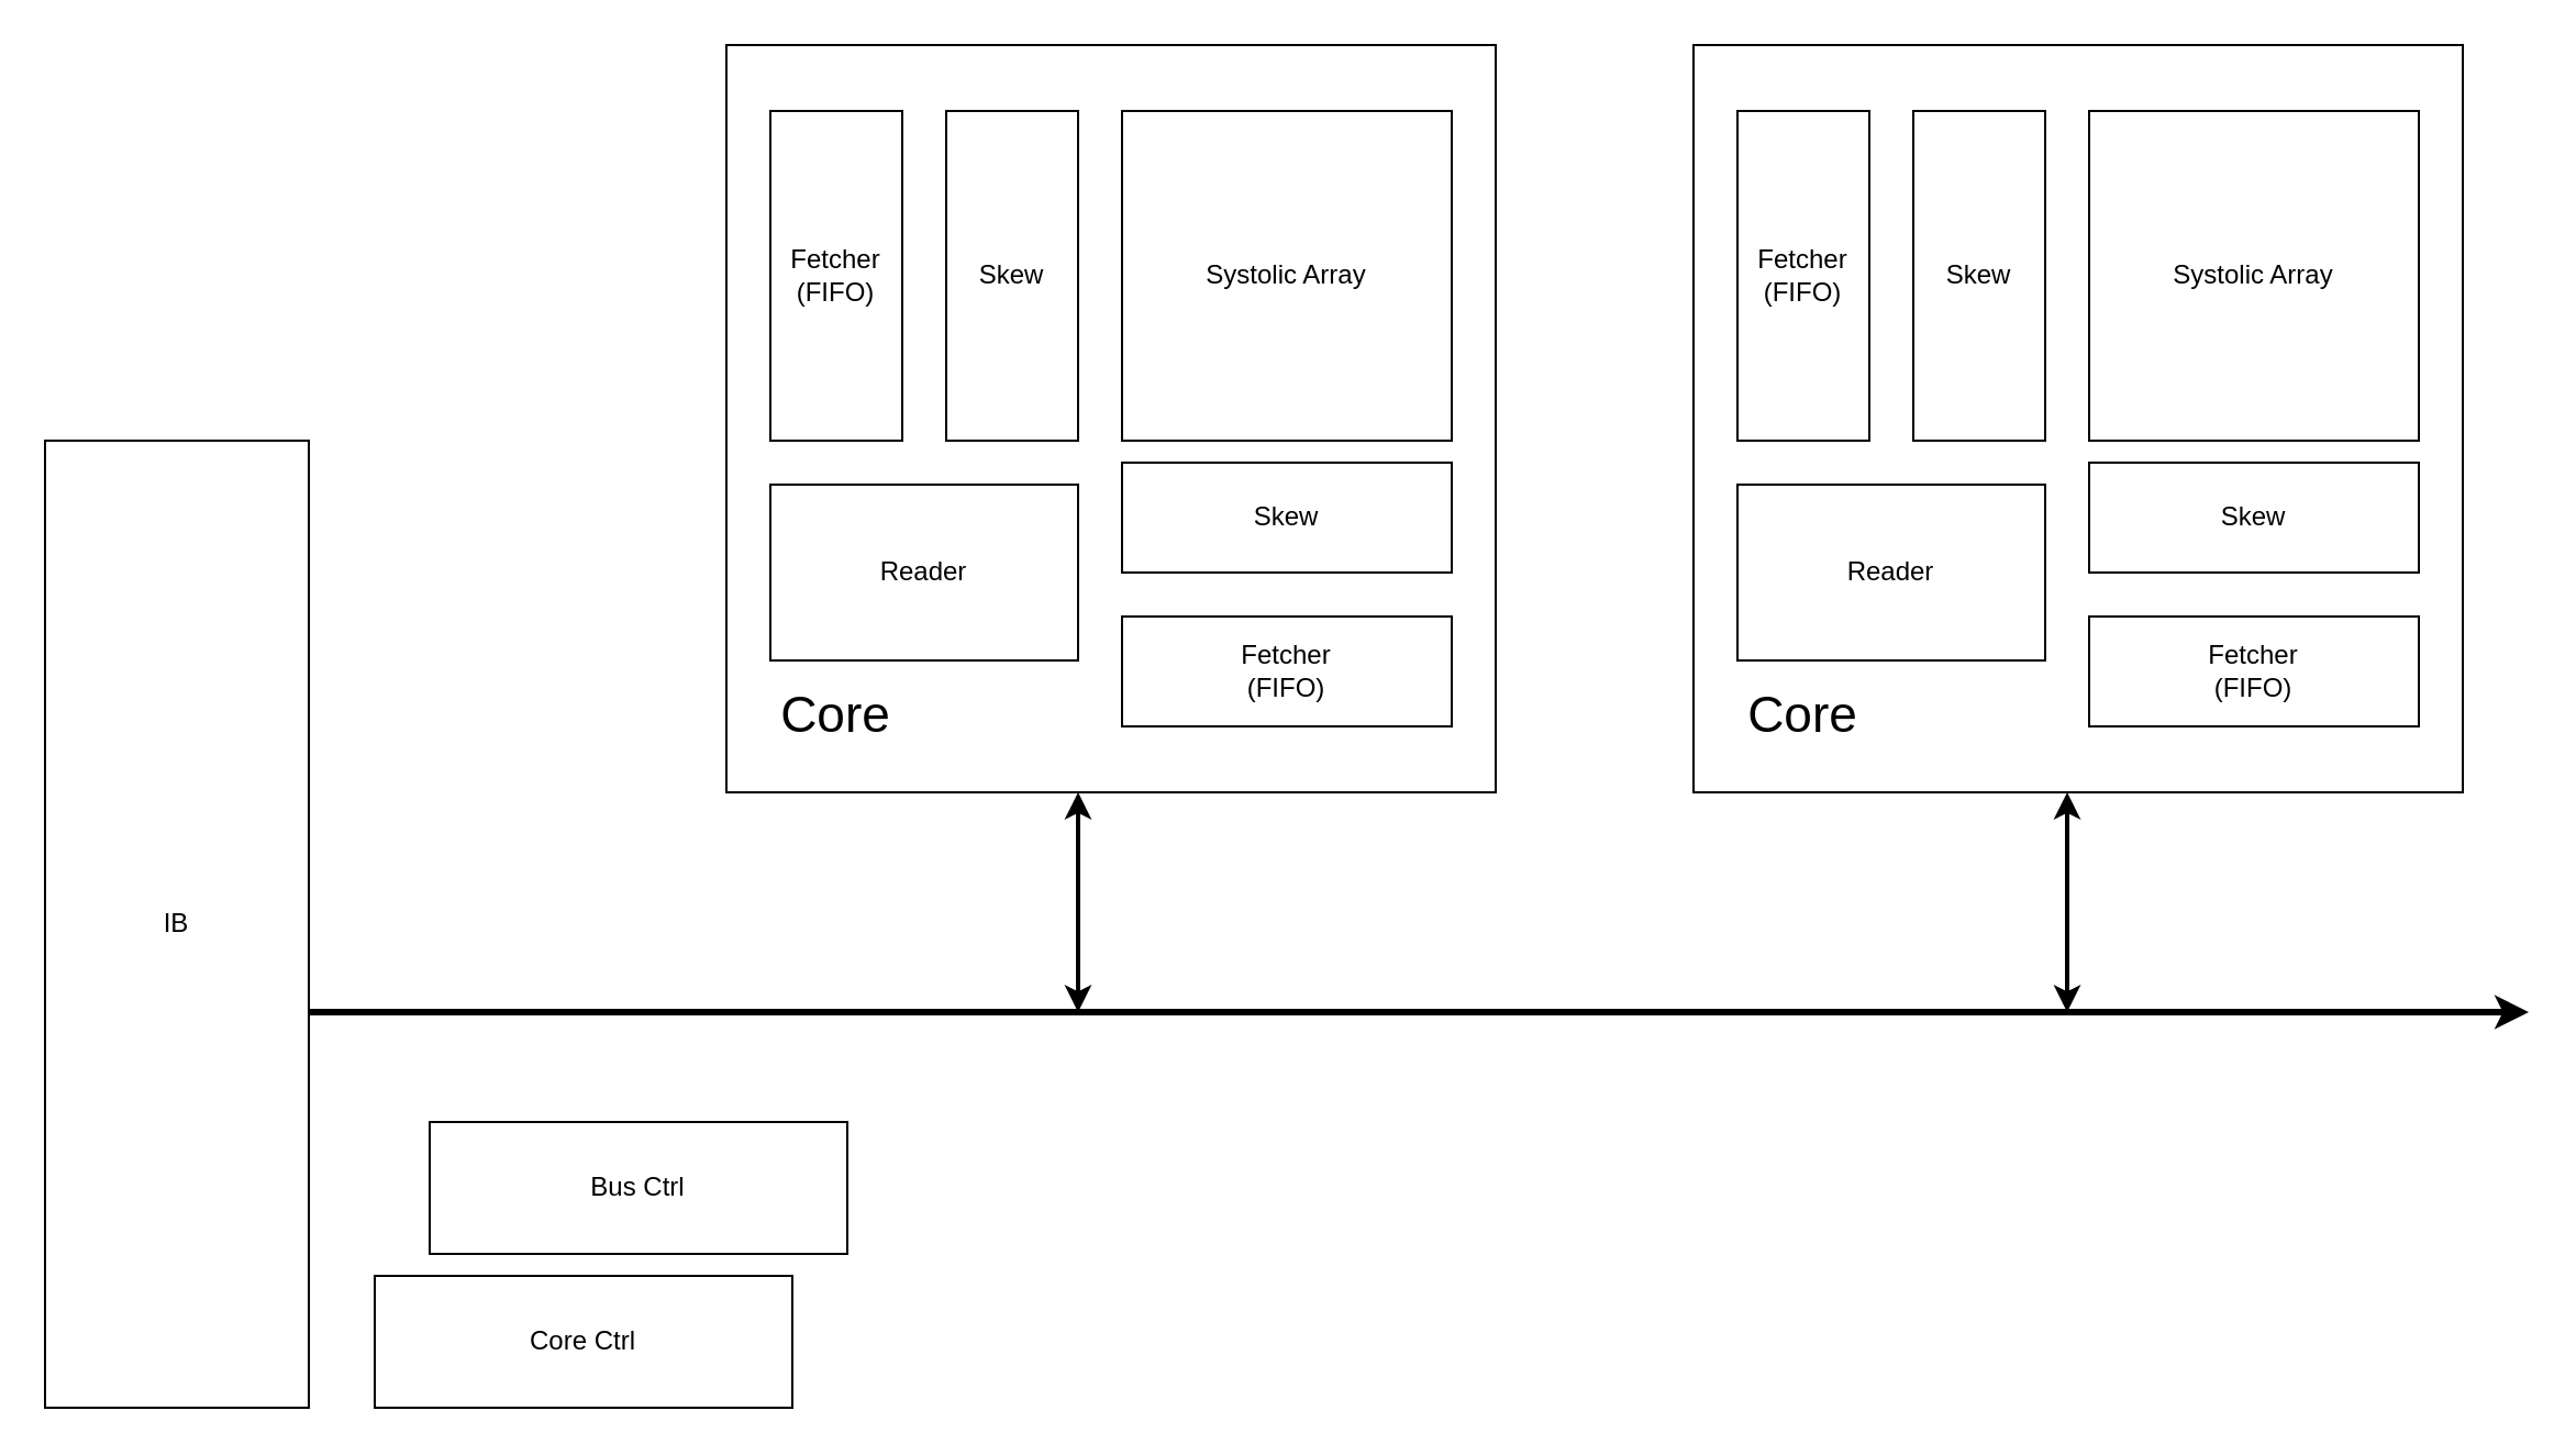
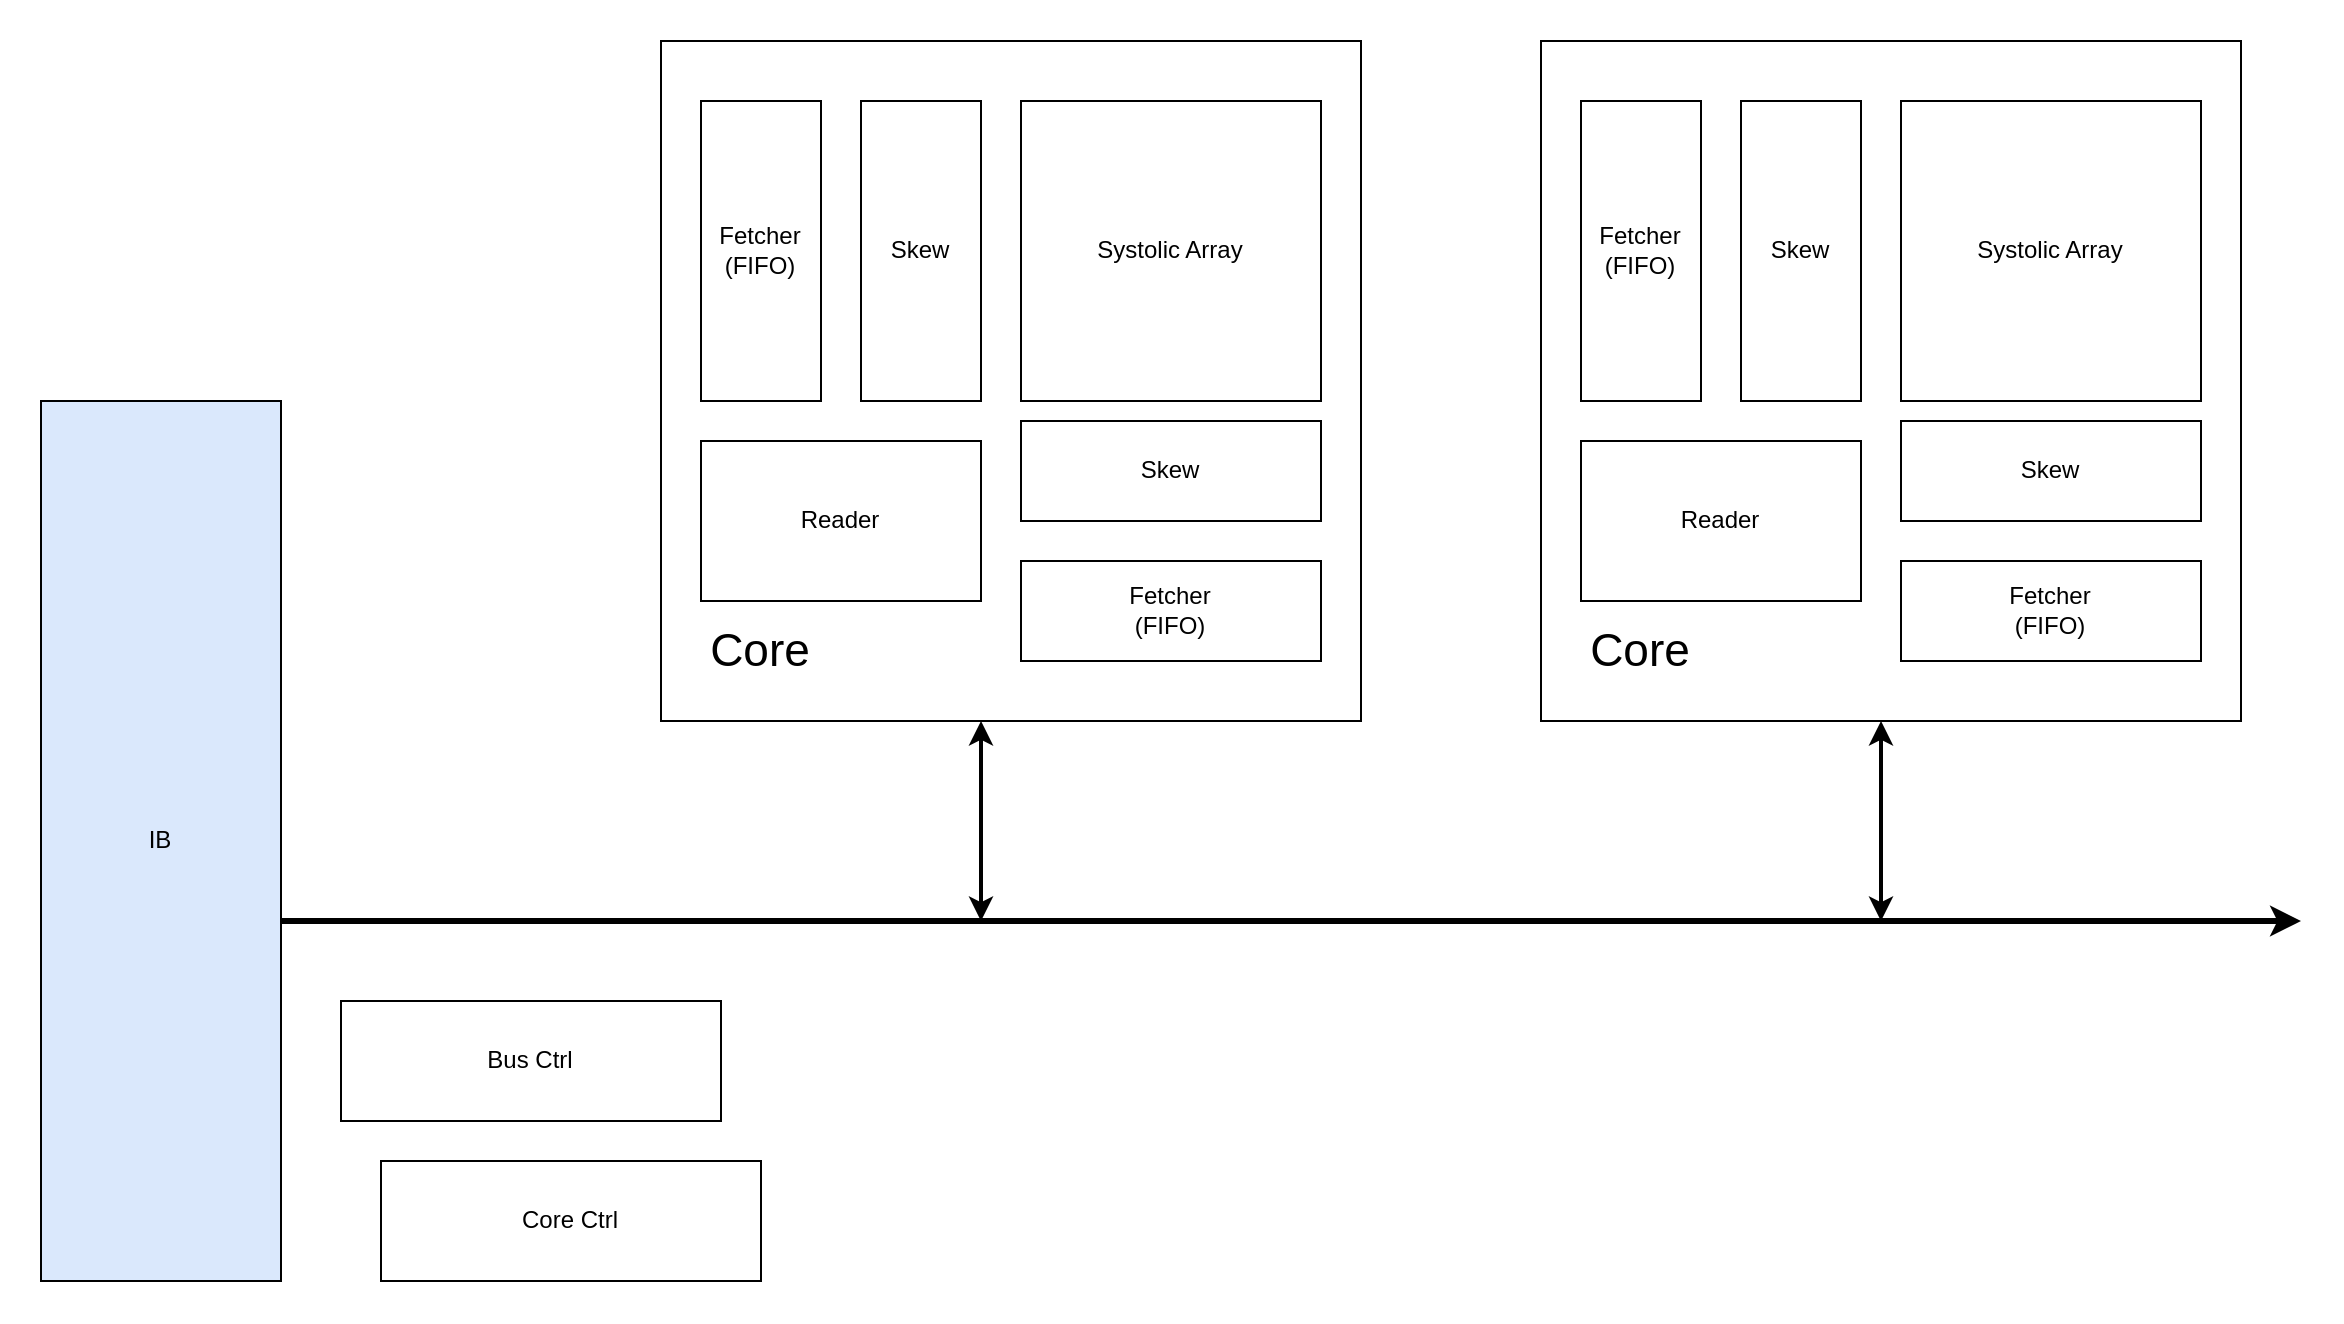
  <mxCell id="0" />
  <mxCell id="1" parent="0" />
  <mxCell id="2" value="" style="rounded=0;whiteSpace=wrap;html=1;fillColor=default;" vertex="1" parent="1"><mxGeometry x="330" y="20" width="350" height="340" as="geometry" /></mxCell>
  <mxCell id="3" value="Systolic Array" style="whiteSpace=wrap;html=1;aspect=fixed;" vertex="1" parent="1"><mxGeometry x="510" y="50" width="150" height="150" as="geometry" /></mxCell>
  <mxCell id="4" value="Skew" style="rounded=0;whiteSpace=wrap;html=1;" vertex="1" parent="1"><mxGeometry x="430" y="50" width="60" height="150" as="geometry" /></mxCell>
  <mxCell id="5" value="Skew" style="rounded=0;whiteSpace=wrap;html=1;" vertex="1" parent="1"><mxGeometry x="510" y="210" width="150" height="50" as="geometry" /></mxCell>
  <mxCell id="6" value="Fetcher&lt;br&gt;(FIFO)" style="rounded=0;whiteSpace=wrap;html=1;" vertex="1" parent="1"><mxGeometry x="350" y="50" width="60" height="150" as="geometry" /></mxCell>
  <mxCell id="7" value="Fetcher&lt;br&gt;(FIFO)" style="rounded=0;whiteSpace=wrap;html=1;" vertex="1" parent="1"><mxGeometry x="510" y="280" width="150" height="50" as="geometry" /></mxCell>
- <mxCell id="8" value="IB" style="rounded=0;whiteSpace=wrap;html=1;" vertex="1" parent="1"><mxGeometry x="20" y="200" width="120" height="440" as="geometry" /></mxCell>
+ <mxCell id="8" value="IB" style="rounded=0;whiteSpace=wrap;html=1;fillColor=#dae8fc;" vertex="1" parent="1"><mxGeometry x="20" y="200" width="120" height="440" as="geometry" /></mxCell>
  <mxCell id="9" value="" style="endArrow=classic;html=1;rounded=0;strokeWidth=3;" edge="1" parent="1"><mxGeometry width="50" height="50" relative="1" as="geometry"><mxPoint x="140" y="460" as="sourcePoint" /><mxPoint x="1150" y="460" as="targetPoint" /></mxGeometry></mxCell>
  <mxCell id="10" value="" style="endArrow=classic;html=1;rounded=0;entryX=0.5;entryY=1;entryDx=0;entryDy=0;startArrow=classic;startFill=1;strokeWidth=2;" edge="1" parent="1"><mxGeometry width="50" height="50" relative="1" as="geometry"><mxPoint x="490" y="460" as="sourcePoint" /><mxPoint x="490" y="360" as="targetPoint" /></mxGeometry></mxCell>
  <mxCell id="11" value="Core" style="text;html=1;strokeColor=none;fillColor=none;align=center;verticalAlign=middle;whiteSpace=wrap;rounded=0;fontSize=23;" vertex="1" parent="1"><mxGeometry x="350" y="310" width="60" height="30" as="geometry" /></mxCell>
  <mxCell id="12" value="Reader" style="rounded=0;whiteSpace=wrap;html=1;" vertex="1" parent="1"><mxGeometry x="350" y="220" width="140" height="80" as="geometry" /></mxCell>
- <mxCell id="13" value="Bus Ctrl" style="rounded=0;whiteSpace=wrap;html=1;" vertex="1" parent="1"><mxGeometry x="195" y="510" width="190" height="60" as="geometry" /></mxCell>
+ <mxCell id="13" value="Bus Ctrl" style="rounded=0;whiteSpace=wrap;html=1;" vertex="1" parent="1"><mxGeometry x="170" y="500" width="190" height="60" as="geometry" /></mxCell>
  <mxCell id="14" value="" style="rounded=0;whiteSpace=wrap;html=1;fillColor=default;" vertex="1" parent="1"><mxGeometry x="770" y="20" width="350" height="340" as="geometry" /></mxCell>
  <mxCell id="15" value="Systolic Array" style="whiteSpace=wrap;html=1;aspect=fixed;" vertex="1" parent="1"><mxGeometry x="950" y="50" width="150" height="150" as="geometry" /></mxCell>
  <mxCell id="16" value="Skew" style="rounded=0;whiteSpace=wrap;html=1;" vertex="1" parent="1"><mxGeometry x="870" y="50" width="60" height="150" as="geometry" /></mxCell>
  <mxCell id="17" value="Skew" style="rounded=0;whiteSpace=wrap;html=1;" vertex="1" parent="1"><mxGeometry x="950" y="210" width="150" height="50" as="geometry" /></mxCell>
  <mxCell id="18" value="Fetcher&lt;br&gt;(FIFO)" style="rounded=0;whiteSpace=wrap;html=1;" vertex="1" parent="1"><mxGeometry x="790" y="50" width="60" height="150" as="geometry" /></mxCell>
  <mxCell id="19" value="Fetcher&lt;br&gt;(FIFO)" style="rounded=0;whiteSpace=wrap;html=1;" vertex="1" parent="1"><mxGeometry x="950" y="280" width="150" height="50" as="geometry" /></mxCell>
  <mxCell id="20" value="Core" style="text;html=1;strokeColor=none;fillColor=none;align=center;verticalAlign=middle;whiteSpace=wrap;rounded=0;fontSize=23;" vertex="1" parent="1"><mxGeometry x="790" y="310" width="60" height="30" as="geometry" /></mxCell>
  <mxCell id="21" value="Reader" style="rounded=0;whiteSpace=wrap;html=1;" vertex="1" parent="1"><mxGeometry x="790" y="220" width="140" height="80" as="geometry" /></mxCell>
  <mxCell id="22" value="" style="endArrow=classic;html=1;rounded=0;entryX=0.5;entryY=1;entryDx=0;entryDy=0;startArrow=classic;startFill=1;strokeWidth=2;" edge="1" parent="1"><mxGeometry width="50" height="50" relative="1" as="geometry"><mxPoint x="940" y="460" as="sourcePoint" /><mxPoint x="940" y="360" as="targetPoint" /></mxGeometry></mxCell>
- <mxCell id="23" value="Core Ctrl" style="rounded=0;whiteSpace=wrap;html=1;" vertex="1" parent="1"><mxGeometry x="170" y="580" width="190" height="60" as="geometry" /></mxCell>
+ <mxCell id="23" value="Core Ctrl" style="rounded=0;whiteSpace=wrap;html=1;" vertex="1" parent="1"><mxGeometry x="190" y="580" width="190" height="60" as="geometry" /></mxCell>
